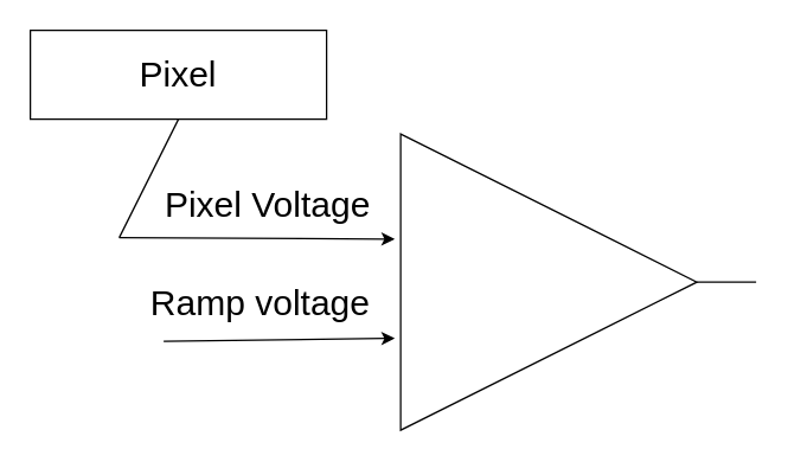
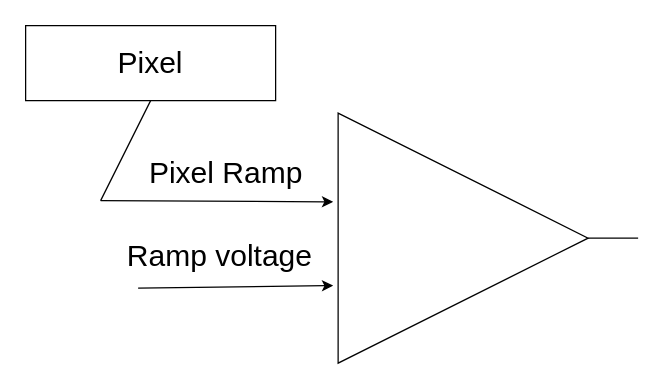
  <mxCell id="0" />
  <mxCell id="1" parent="0" />
  <mxCell id="2" value="" style="triangle;whiteSpace=wrap;html=1;" parent="1" vertex="1"><mxGeometry x="270" y="90" width="200" height="200" as="geometry" /></mxCell>
  <mxCell id="3" value="" style="endArrow=classic;html=1;rounded=0;entryX=-0.02;entryY=0.405;entryDx=0;entryDy=0;entryPerimeter=0;" parent="1" edge="1"><mxGeometry width="50" height="50" relative="1" as="geometry"><mxPoint x="80" y="160" as="sourcePoint" /><mxPoint x="266" y="161" as="targetPoint" /></mxGeometry></mxCell>
  <mxCell id="4" value="" style="endArrow=classic;html=1;rounded=0;entryX=-0.02;entryY=0.405;entryDx=0;entryDy=0;entryPerimeter=0;" parent="1" edge="1"><mxGeometry width="50" height="50" relative="1" as="geometry"><mxPoint x="110" y="230" as="sourcePoint" /><mxPoint x="266" y="228" as="targetPoint" /></mxGeometry></mxCell>
  <mxCell id="5" value="&lt;font style=&quot;font-size: 24px;&quot;&gt;Ramp voltage&lt;/font&gt;" style="text;html=1;align=center;verticalAlign=middle;resizable=0;points=[];autosize=1;strokeColor=none;fillColor=none;" parent="1" vertex="1"><mxGeometry x="90" y="185" width="170" height="40" as="geometry" /></mxCell>
  <mxCell id="6" value="" style="endArrow=none;html=1;rounded=0;exitX=1;exitY=0.5;exitDx=0;exitDy=0;" parent="1" source="2" edge="1"><mxGeometry width="50" height="50" relative="1" as="geometry"><mxPoint x="380" y="280" as="sourcePoint" /><mxPoint x="510" y="190" as="targetPoint" /></mxGeometry></mxCell>
  <mxCell id="7" value="&lt;font style=&quot;font-size: 24px;&quot;&gt;Pixel&lt;/font&gt;" style="rounded=0;whiteSpace=wrap;html=1;" parent="1" vertex="1"><mxGeometry x="20" y="20" width="200" height="60" as="geometry" /></mxCell>
  <mxCell id="8" value="" style="endArrow=none;html=1;rounded=0;entryX=0.5;entryY=1;entryDx=0;entryDy=0;" parent="1" target="7" edge="1"><mxGeometry width="50" height="50" relative="1" as="geometry"><mxPoint x="80" y="160" as="sourcePoint" /><mxPoint x="510" y="170" as="targetPoint" /></mxGeometry></mxCell>
- <mxCell id="9" value="&lt;font style=&quot;font-size: 24px;&quot;&gt;Pixel Voltage&lt;/font&gt;" style="text;html=1;align=center;verticalAlign=middle;resizable=0;points=[];autosize=1;strokeColor=none;fillColor=none;" parent="1" vertex="1"><mxGeometry x="100" y="118" width="160" height="40" as="geometry" /></mxCell>
+ <mxCell id="9" value="&lt;font style=&quot;font-size: 24px;&quot;&gt;Pixel Ramp&lt;/font&gt;" style="text;html=1;align=center;verticalAlign=middle;resizable=0;points=[];autosize=1;strokeColor=none;fillColor=none;" parent="1" vertex="1"><mxGeometry x="100" y="118" width="160" height="40" as="geometry" /></mxCell>
